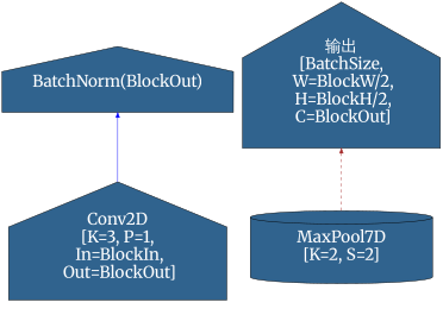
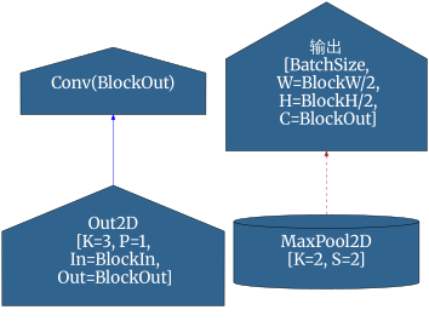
  digraph {
    fontname=Merriweather
    rankdir=BT
    node [color=Black fillcolor="#30638e" fontcolor=White fontname=Merriweather fontsize=32 shape=house style=filled]
    edge [fontname=Merriweather]
-   n1 [height=2 label="Conv2D\n[K=3, P=1,\n In=BlockIn,\n Out=BlockOut]" width=5]
-   n2 [height=2 label="BatchNorm(BlockOut)" width=5]
-   n3 [height=2 label="MaxPool7D\n[K=2, S=2]" shape=cylinder width=5]
+   n1 [height=2 label="Out2D\n[K=3, P=1,\n In=BlockIn,\n Out=BlockOut]" width=5]
+   n2 [height=2 label="Conv(BlockOut)" width=5]
+   n3 [height=2 label="MaxPool2D\n[K=2, S=2]" shape=cylinder width=5]
    n4 [height=2 label="输出\n[BatchSize,\n W=BlockW/2,\n H=BlockH/2,\n C=BlockOut]" width=5]
    n1 -> n2 [color=blue style=solid]
    n3 -> n4 [color=brown style=dashed]
  }
